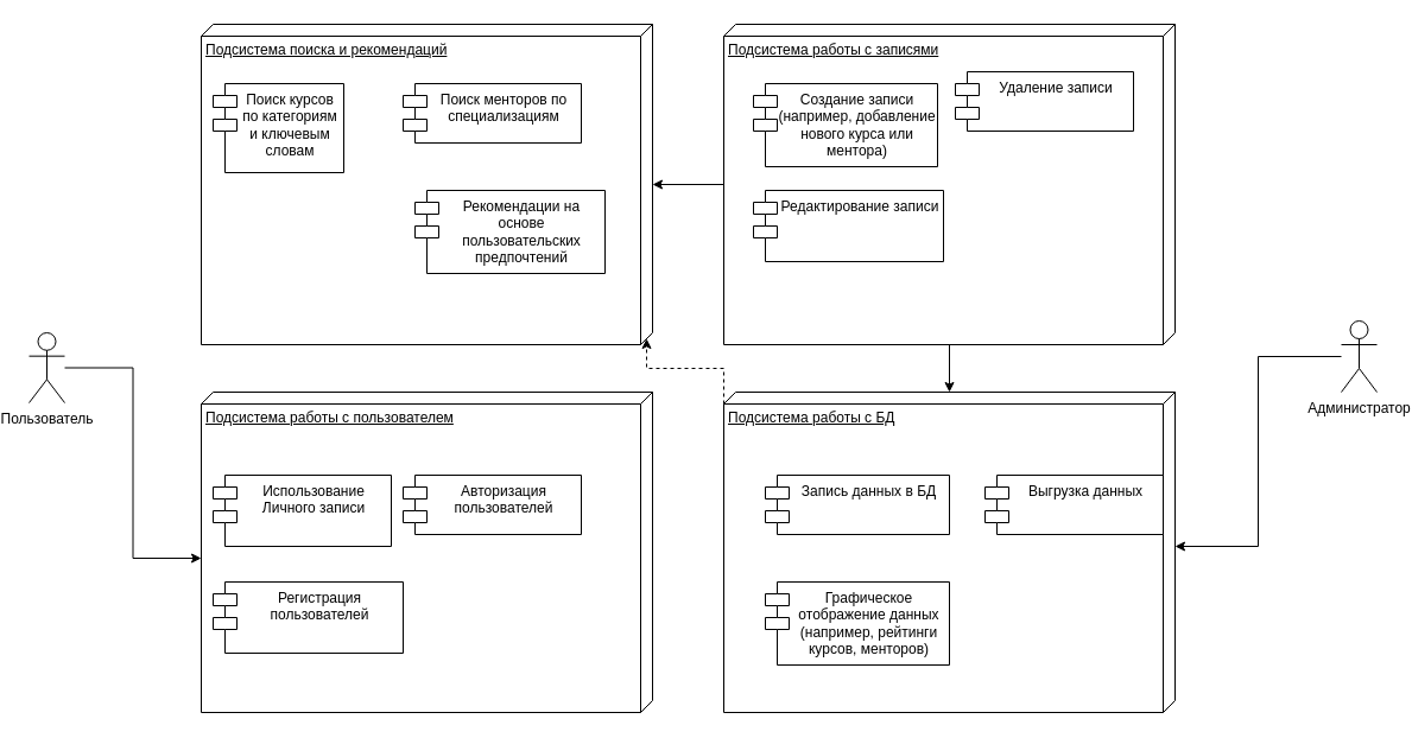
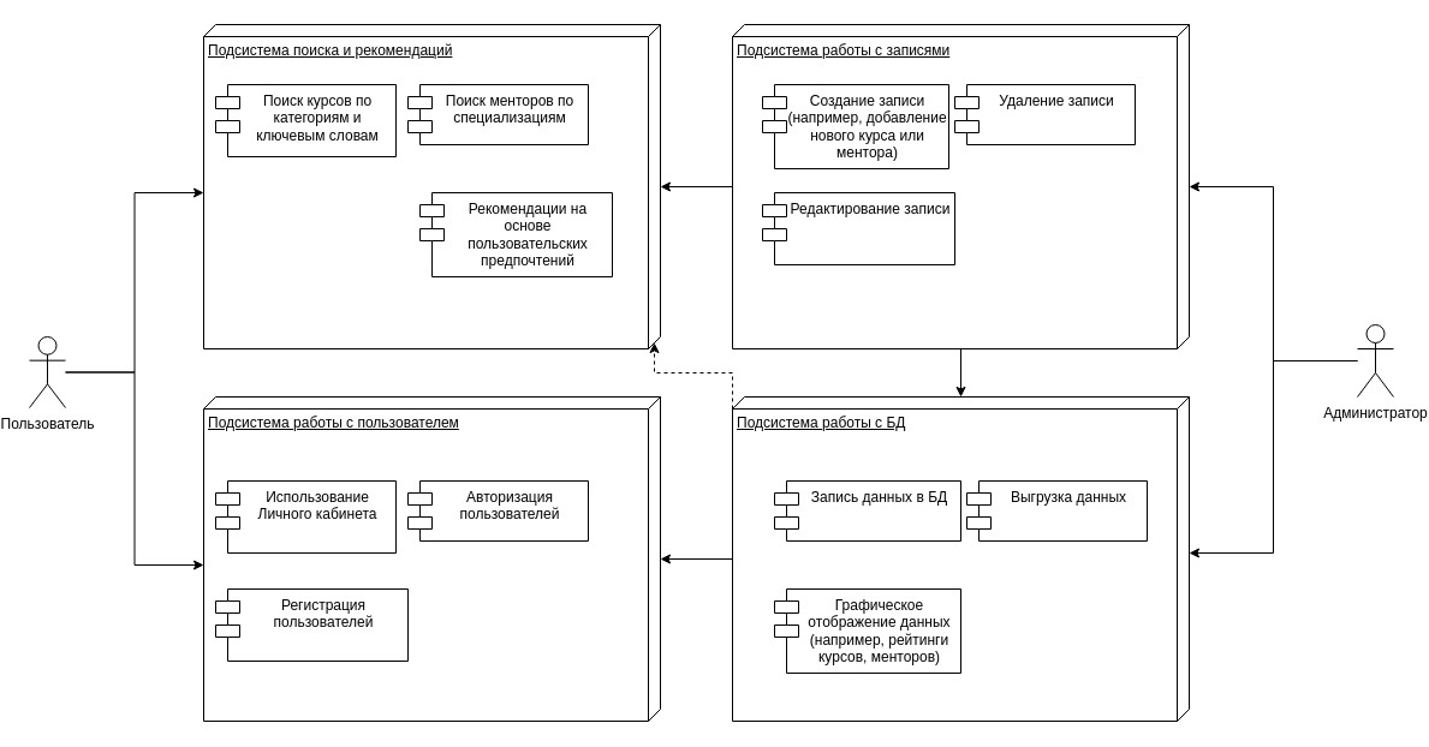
  <mxCell id="0" />
  <mxCell id="1" parent="0" />
  <mxCell id="2" value="" style="edgeStyle=orthogonalEdgeStyle;rounded=0;orthogonalLoop=1;jettySize=auto;html=1;entryX=0;entryY=0;entryDx=140;entryDy=380;entryPerimeter=0;" parent="1" source="3" target="14" edge="1"><mxGeometry relative="1" as="geometry" /></mxCell>
  <mxCell id="3" value="Пользователь" style="shape=umlActor;verticalLabelPosition=bottom;verticalAlign=top;html=1;outlineConnect=0;movable=1;resizable=1;rotatable=1;deletable=1;editable=1;locked=0;connectable=1;" parent="1" vertex="1"><mxGeometry x="20" y="280" width="30" height="59" as="geometry" /></mxCell>
  <mxCell id="4" value="Подсистема поиска и рекомендаций" style="verticalAlign=top;align=left;spacingTop=8;spacingLeft=2;spacingRight=12;shape=cube;size=10;direction=south;fontStyle=4;html=1;whiteSpace=wrap;" parent="1" vertex="1"><mxGeometry x="165" y="20" width="380" height="270" as="geometry" /></mxCell>
- <mxCell id="5" value="Поиск курсов по категориям и ключевым словам" style="shape=module;align=left;spacingLeft=20;align=center;verticalAlign=top;whiteSpace=wrap;html=1;" parent="1" vertex="1"><mxGeometry x="175" y="70" width="110" height="75" as="geometry" /></mxCell>
+ <mxCell id="5" value="Поиск курсов по категориям и ключевым словам" style="shape=module;align=left;spacingLeft=20;align=center;verticalAlign=top;whiteSpace=wrap;html=1;" parent="1" vertex="1"><mxGeometry x="175" y="70" width="150" height="60" as="geometry" /></mxCell>
  <mxCell id="6" value="Поиск менторов по специализациям" style="shape=module;align=left;spacingLeft=20;align=center;verticalAlign=top;whiteSpace=wrap;html=1;" parent="1" vertex="1"><mxGeometry x="335" y="70" width="150" height="50" as="geometry" /></mxCell>
  <mxCell id="7" value="Рекомендации на основе пользовательских предпочтений" style="shape=module;align=left;spacingLeft=20;align=center;verticalAlign=top;whiteSpace=wrap;html=1;" parent="1" vertex="1"><mxGeometry x="345" y="160" width="160" height="70" as="geometry" /></mxCell>
  <mxCell id="8" style="edgeStyle=orthogonalEdgeStyle;rounded=0;orthogonalLoop=1;jettySize=auto;html=1;" parent="1" source="10" target="4" edge="1"><mxGeometry relative="1" as="geometry" /></mxCell>
  <mxCell id="9" style="edgeStyle=orthogonalEdgeStyle;rounded=0;orthogonalLoop=1;jettySize=auto;html=1;" parent="1" source="10" target="22" edge="1"><mxGeometry relative="1" as="geometry" /></mxCell>
  <mxCell id="10" value="Подсистема работы с записями" style="verticalAlign=top;align=left;spacingTop=8;spacingLeft=2;spacingRight=12;shape=cube;size=10;direction=south;fontStyle=4;html=1;whiteSpace=wrap;" parent="1" vertex="1"><mxGeometry x="605" y="20" width="380" height="270" as="geometry" /></mxCell>
  <mxCell id="11" value="Создание записи (например, добавление нового курса или ментора)" style="shape=module;align=left;spacingLeft=20;align=center;verticalAlign=top;whiteSpace=wrap;html=1;" parent="1" vertex="1"><mxGeometry x="630" y="70" width="155" height="70" as="geometry" /></mxCell>
- <mxCell id="12" value="Удаление записи" style="shape=module;align=left;spacingLeft=20;align=center;verticalAlign=top;whiteSpace=wrap;html=1;" parent="1" vertex="1"><mxGeometry x="800" y="60" width="150" height="50" as="geometry" /></mxCell>
+ <mxCell id="12" value="Удаление записи" style="shape=module;align=left;spacingLeft=20;align=center;verticalAlign=top;whiteSpace=wrap;html=1;" parent="1" vertex="1"><mxGeometry x="790" y="70" width="150" height="50" as="geometry" /></mxCell>
  <mxCell id="13" value="Редактирование записи" style="shape=module;align=left;spacingLeft=20;align=center;verticalAlign=top;whiteSpace=wrap;html=1;" parent="1" vertex="1"><mxGeometry x="630" y="160" width="160" height="60" as="geometry" /></mxCell>
  <mxCell id="14" value="Подсистема работы с пользователем" style="verticalAlign=top;align=left;spacingTop=8;spacingLeft=2;spacingRight=12;shape=cube;size=10;direction=south;fontStyle=4;html=1;whiteSpace=wrap;" parent="1" vertex="1"><mxGeometry x="165" y="330" width="380" height="270" as="geometry" /></mxCell>
- <mxCell id="15" value="Использование Личного записи" style="shape=module;align=left;spacingLeft=20;align=center;verticalAlign=top;whiteSpace=wrap;html=1;" parent="1" vertex="1"><mxGeometry x="175" y="400" width="150" height="60" as="geometry" /></mxCell>
+ <mxCell id="15" value="Использование Личного кабинета" style="shape=module;align=left;spacingLeft=20;align=center;verticalAlign=top;whiteSpace=wrap;html=1;" parent="1" vertex="1"><mxGeometry x="175" y="400" width="150" height="60" as="geometry" /></mxCell>
  <mxCell id="16" value="Авторизация пользователей" style="shape=module;align=left;spacingLeft=20;align=center;verticalAlign=top;whiteSpace=wrap;html=1;" parent="1" vertex="1"><mxGeometry x="335" y="400" width="150" height="50" as="geometry" /></mxCell>
  <mxCell id="17" value="Регистрация пользователей" style="shape=module;align=left;spacingLeft=20;align=center;verticalAlign=top;whiteSpace=wrap;html=1;" parent="1" vertex="1"><mxGeometry x="175" y="490" width="160" height="60" as="geometry" /></mxCell>
+ <mxCell id="18" style="edgeStyle=orthogonalEdgeStyle;rounded=0;orthogonalLoop=1;jettySize=auto;html=1;" parent="1" source="19" target="10" edge="1"><mxGeometry relative="1" as="geometry" /></mxCell>
  <mxCell id="19" value="Администратор" style="shape=umlActor;verticalLabelPosition=bottom;verticalAlign=top;html=1;" parent="1" vertex="1"><mxGeometry x="1125" y="270" width="30" height="60" as="geometry" /></mxCell>
+ <mxCell id="20" style="edgeStyle=orthogonalEdgeStyle;rounded=0;orthogonalLoop=1;jettySize=auto;html=1;entryX=0;entryY=0;entryDx=140;entryDy=380;entryPerimeter=0;" parent="1" source="3" target="4" edge="1"><mxGeometry relative="1" as="geometry" /></mxCell>
+ <mxCell id="21" style="edgeStyle=orthogonalEdgeStyle;rounded=0;orthogonalLoop=1;jettySize=auto;html=1;" parent="1" source="22" target="14" edge="1"><mxGeometry relative="1" as="geometry" /></mxCell>
  <mxCell id="22" value="Подсистема работы с БД" style="verticalAlign=top;align=left;spacingTop=8;spacingLeft=2;spacingRight=12;shape=cube;size=10;direction=south;fontStyle=4;html=1;whiteSpace=wrap;" parent="1" vertex="1"><mxGeometry x="605" y="330" width="380" height="270" as="geometry" /></mxCell>
  <mxCell id="23" value="Запись данных в БД" style="shape=module;align=left;spacingLeft=20;align=center;verticalAlign=top;whiteSpace=wrap;html=1;" parent="1" vertex="1"><mxGeometry x="640" y="400" width="155" height="50" as="geometry" /></mxCell>
- <mxCell id="24" value="Выгрузка данных" style="shape=module;align=left;spacingLeft=20;align=center;verticalAlign=top;whiteSpace=wrap;html=1;" parent="1" vertex="1"><mxGeometry x="825" y="400" width="150" height="50" as="geometry" /></mxCell>
+ <mxCell id="24" value="Выгрузка данных" style="shape=module;align=left;spacingLeft=20;align=center;verticalAlign=top;whiteSpace=wrap;html=1;" parent="1" vertex="1"><mxGeometry x="800" y="400" width="150" height="50" as="geometry" /></mxCell>
  <mxCell id="25" value="Графическое отображение данных (например, рейтинги курсов, менторов)" style="shape=module;align=left;spacingLeft=20;align=center;verticalAlign=top;whiteSpace=wrap;html=1;" parent="1" vertex="1"><mxGeometry x="640" y="490" width="155" height="70" as="geometry" /></mxCell>
  <mxCell id="26" style="edgeStyle=orthogonalEdgeStyle;rounded=0;orthogonalLoop=1;jettySize=auto;html=1;entryX=0;entryY=0;entryDx=130;entryDy=0;entryPerimeter=0;" parent="1" source="19" target="22" edge="1"><mxGeometry relative="1" as="geometry" /></mxCell>
  <mxCell id="27" style="edgeStyle=orthogonalEdgeStyle;rounded=0;orthogonalLoop=1;jettySize=auto;html=1;exitX=0;exitY=0;exitDx=10;exitDy=380;exitPerimeter=0;entryX=0;entryY=0;entryDx=265;entryDy=5;entryPerimeter=0;dashed=1;" parent="1" source="22" target="4" edge="1"><mxGeometry relative="1" as="geometry"><Array as="points"><mxPoint x="605" y="310" /><mxPoint x="540" y="310" /></Array></mxGeometry></mxCell>
